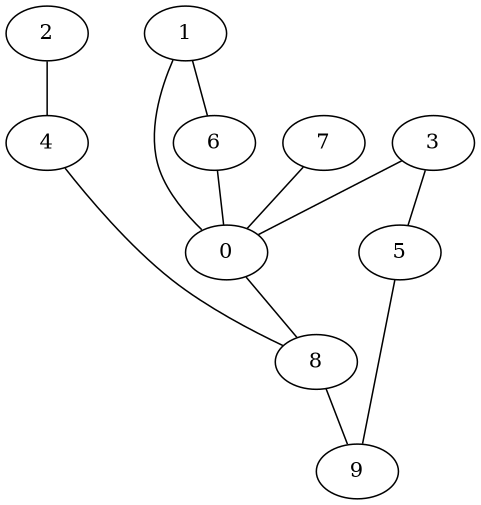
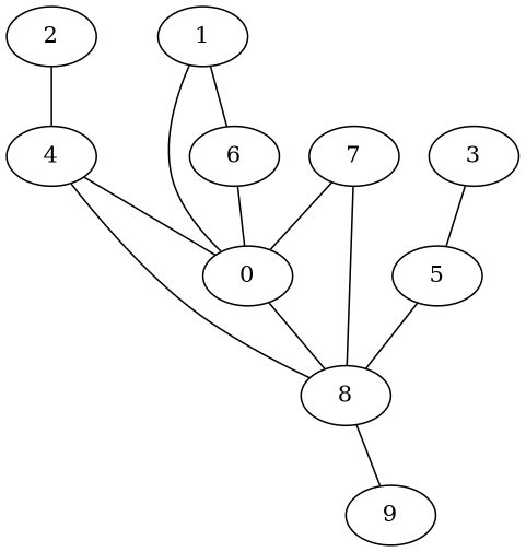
  graph {
    1
    0
    6
    8
    4
    7
    9
    2
    3
    5
    1 -- 0
    1 -- 6
    0 -- 8
    6 -- 0
    8 -- 9
    4 -- 8
    7 -- 0
+   7 -- 8
    2 -- 4
-   3 -- 0
+   4 -- 0
    3 -- 5
-   5 -- 9
+   5 -- 8
  }
